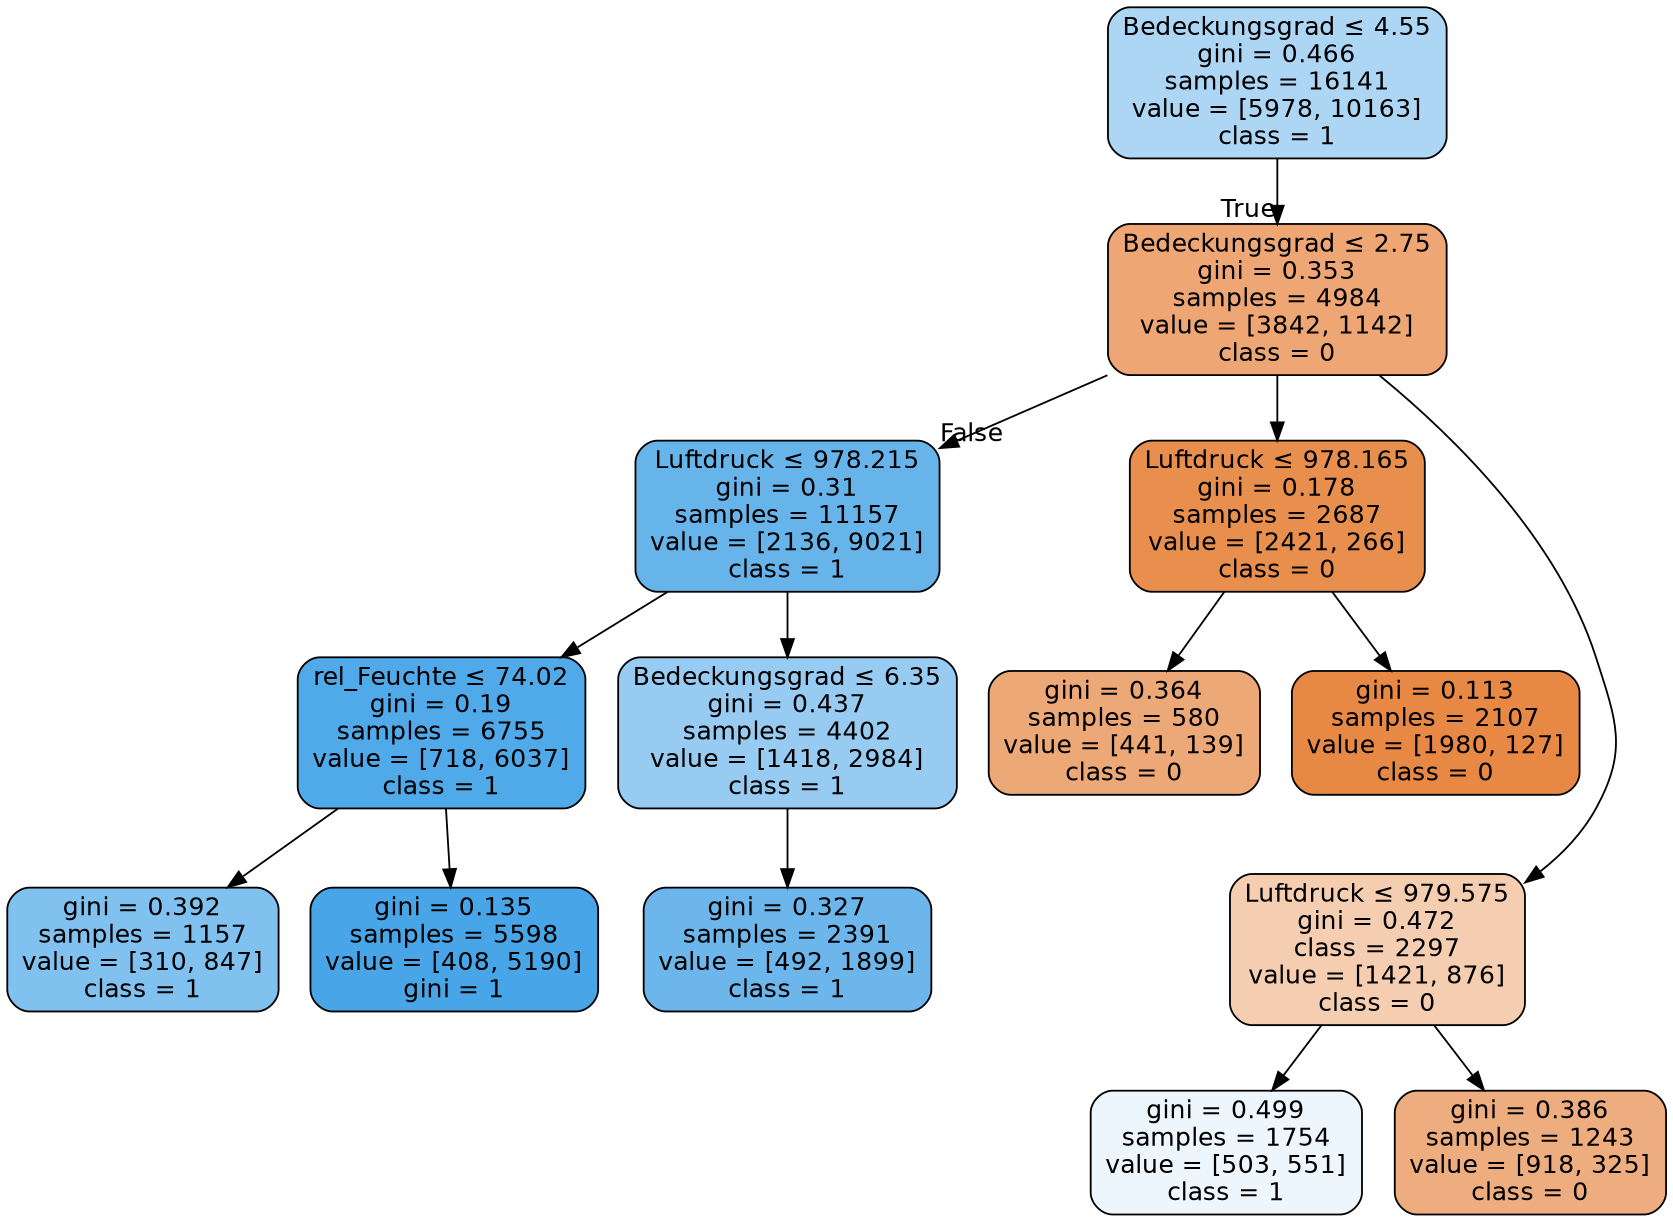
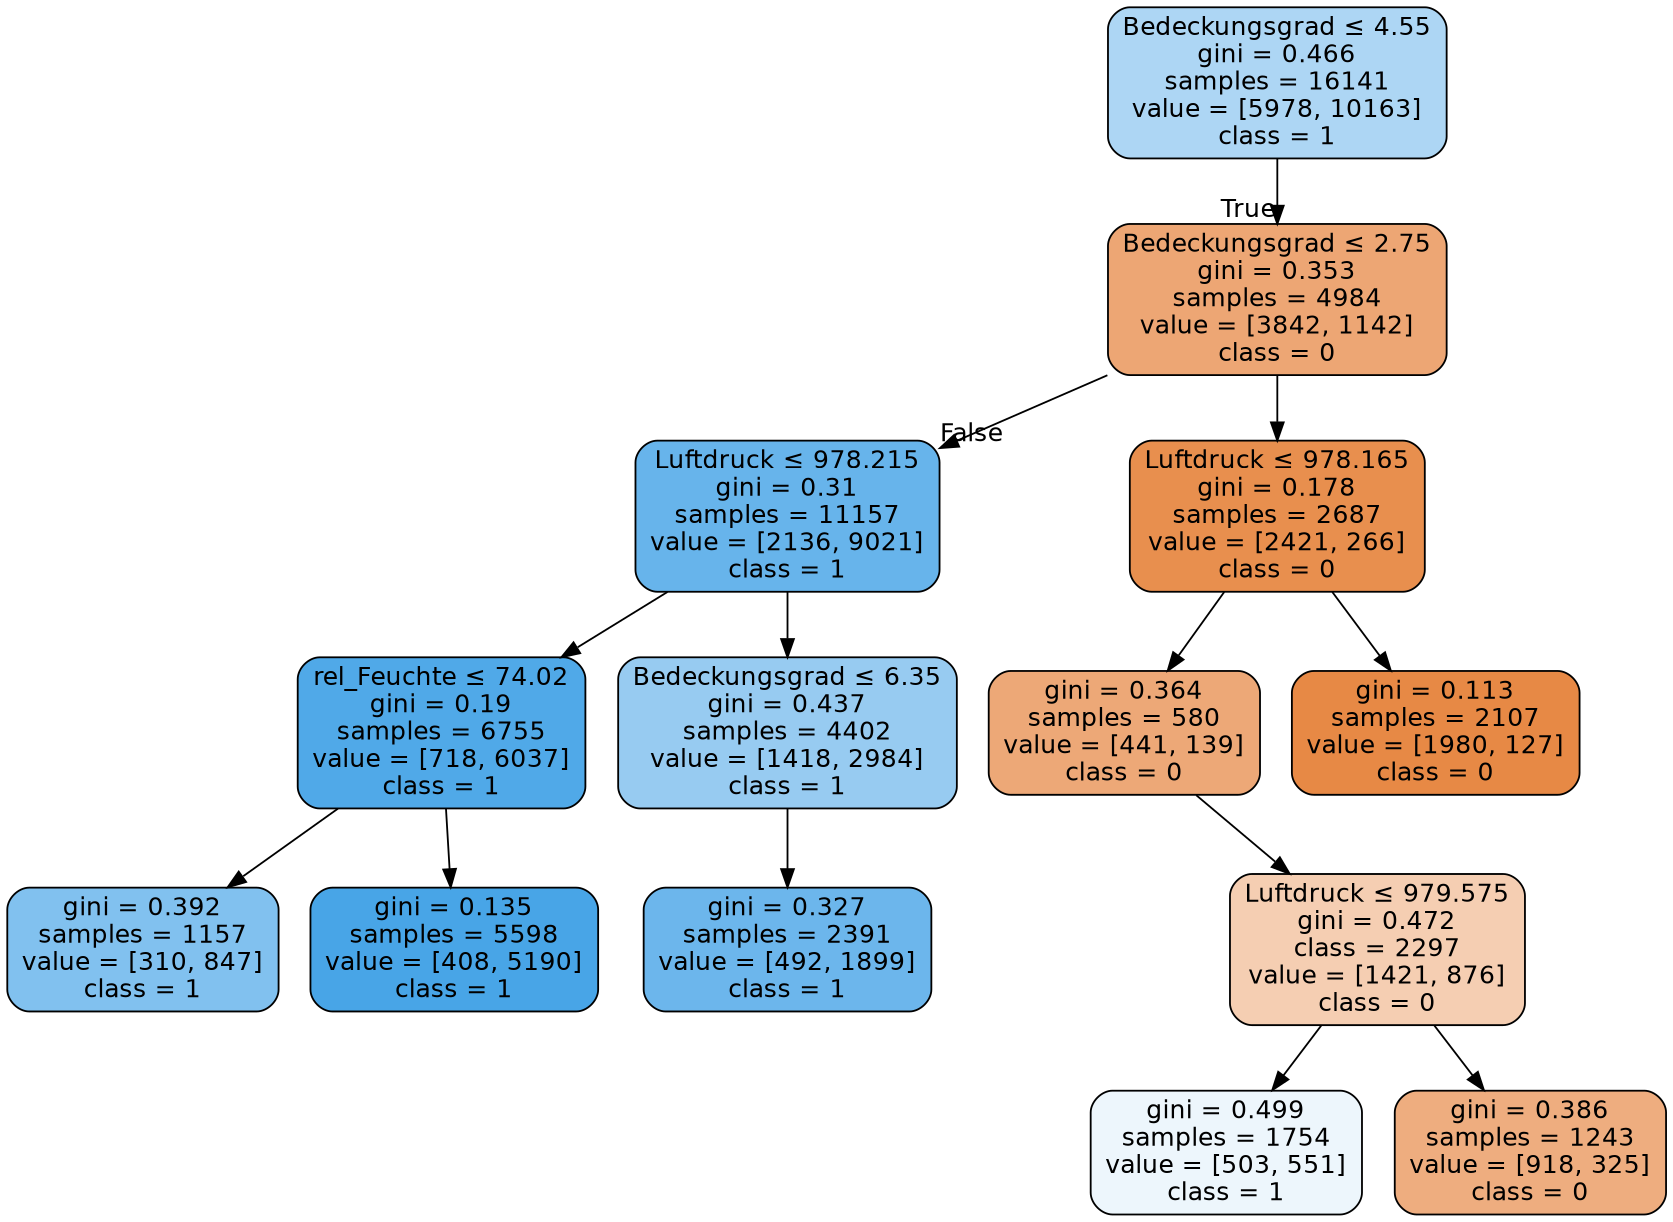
  digraph {
    node [color=black fontname=helvetica shape=box style="filled, rounded"]
    edge [fontname=helvetica]
    n1 [fillcolor="#399de569" label=<Bedeckungsgrad &le; 4.55<br/>gini = 0.466<br/>samples = 16141<br/>value = [5978, 10163]<br/>class = 1>]
    n2 [fillcolor="#e58139b3" label=<Bedeckungsgrad &le; 2.75<br/>gini = 0.353<br/>samples = 4984<br/>value = [3842, 1142]<br/>class = 0>]
    n3 [fillcolor="#399de5c3" label=<Luftdruck &le; 978.215<br/>gini = 0.31<br/>samples = 11157<br/>value = [2136, 9021]<br/>class = 1>]
    n4 [fillcolor="#e58139e3" label=<Luftdruck &le; 978.165<br/>gini = 0.178<br/>samples = 2687<br/>value = [2421, 266]<br/>class = 0>]
    n5 [fillcolor="#e5813962" label=<Luftdruck &le; 979.575<br/>gini = 0.472<br/>class = 2297<br/>value = [1421, 876]<br/>class = 0>]
    n6 [fillcolor="#399de5e1" label=<rel_Feuchte &le; 74.02<br/>gini = 0.19<br/>samples = 6755<br/>value = [718, 6037]<br/>class = 1>]
    n7 [fillcolor="#399de586" label=<Bedeckungsgrad &le; 6.35<br/>gini = 0.437<br/>samples = 4402<br/>value = [1418, 2984]<br/>class = 1>]
    n8 [fillcolor="#e58139af" label=<gini = 0.364<br/>samples = 580<br/>value = [441, 139]<br/>class = 0>]
    n9 [fillcolor="#e58139ef" label=<gini = 0.113<br/>samples = 2107<br/>value = [1980, 127]<br/>class = 0>]
    n10 [fillcolor="#399de516" label=<gini = 0.499<br/>samples = 1754<br/>value = [503, 551]<br/>class = 1>]
    n11 [fillcolor="#e58139a5" label=<gini = 0.386<br/>samples = 1243<br/>value = [918, 325]<br/>class = 0>]
    n12 [fillcolor="#399de5a2" label=<gini = 0.392<br/>samples = 1157<br/>value = [310, 847]<br/>class = 1>]
-   n13 [fillcolor="#399de5eb" label=<gini = 0.135<br/>samples = 5598<br/>value = [408, 5190]<br/>gini = 1>]
+   n13 [fillcolor="#399de5eb" label=<gini = 0.135<br/>samples = 5598<br/>value = [408, 5190]<br/>class = 1>]
    n14 [fillcolor="#399de5bd" label=<gini = 0.327<br/>samples = 2391<br/>value = [492, 1899]<br/>class = 1>]
    n1 -> n2 [headlabel=True labelangle=45 labeldistance=2.5]
    n2 -> n3 [headlabel=False labelangle=-45 labeldistance=2.5]
    n2 -> n4
-   n2 -> n5
+   n8 -> n5
    n3 -> n6
    n3 -> n7
    n4 -> n8
    n4 -> n9
    n5 -> n10
    n5 -> n11
    n6 -> n12
    n6 -> n13
    n7 -> n14
  }
